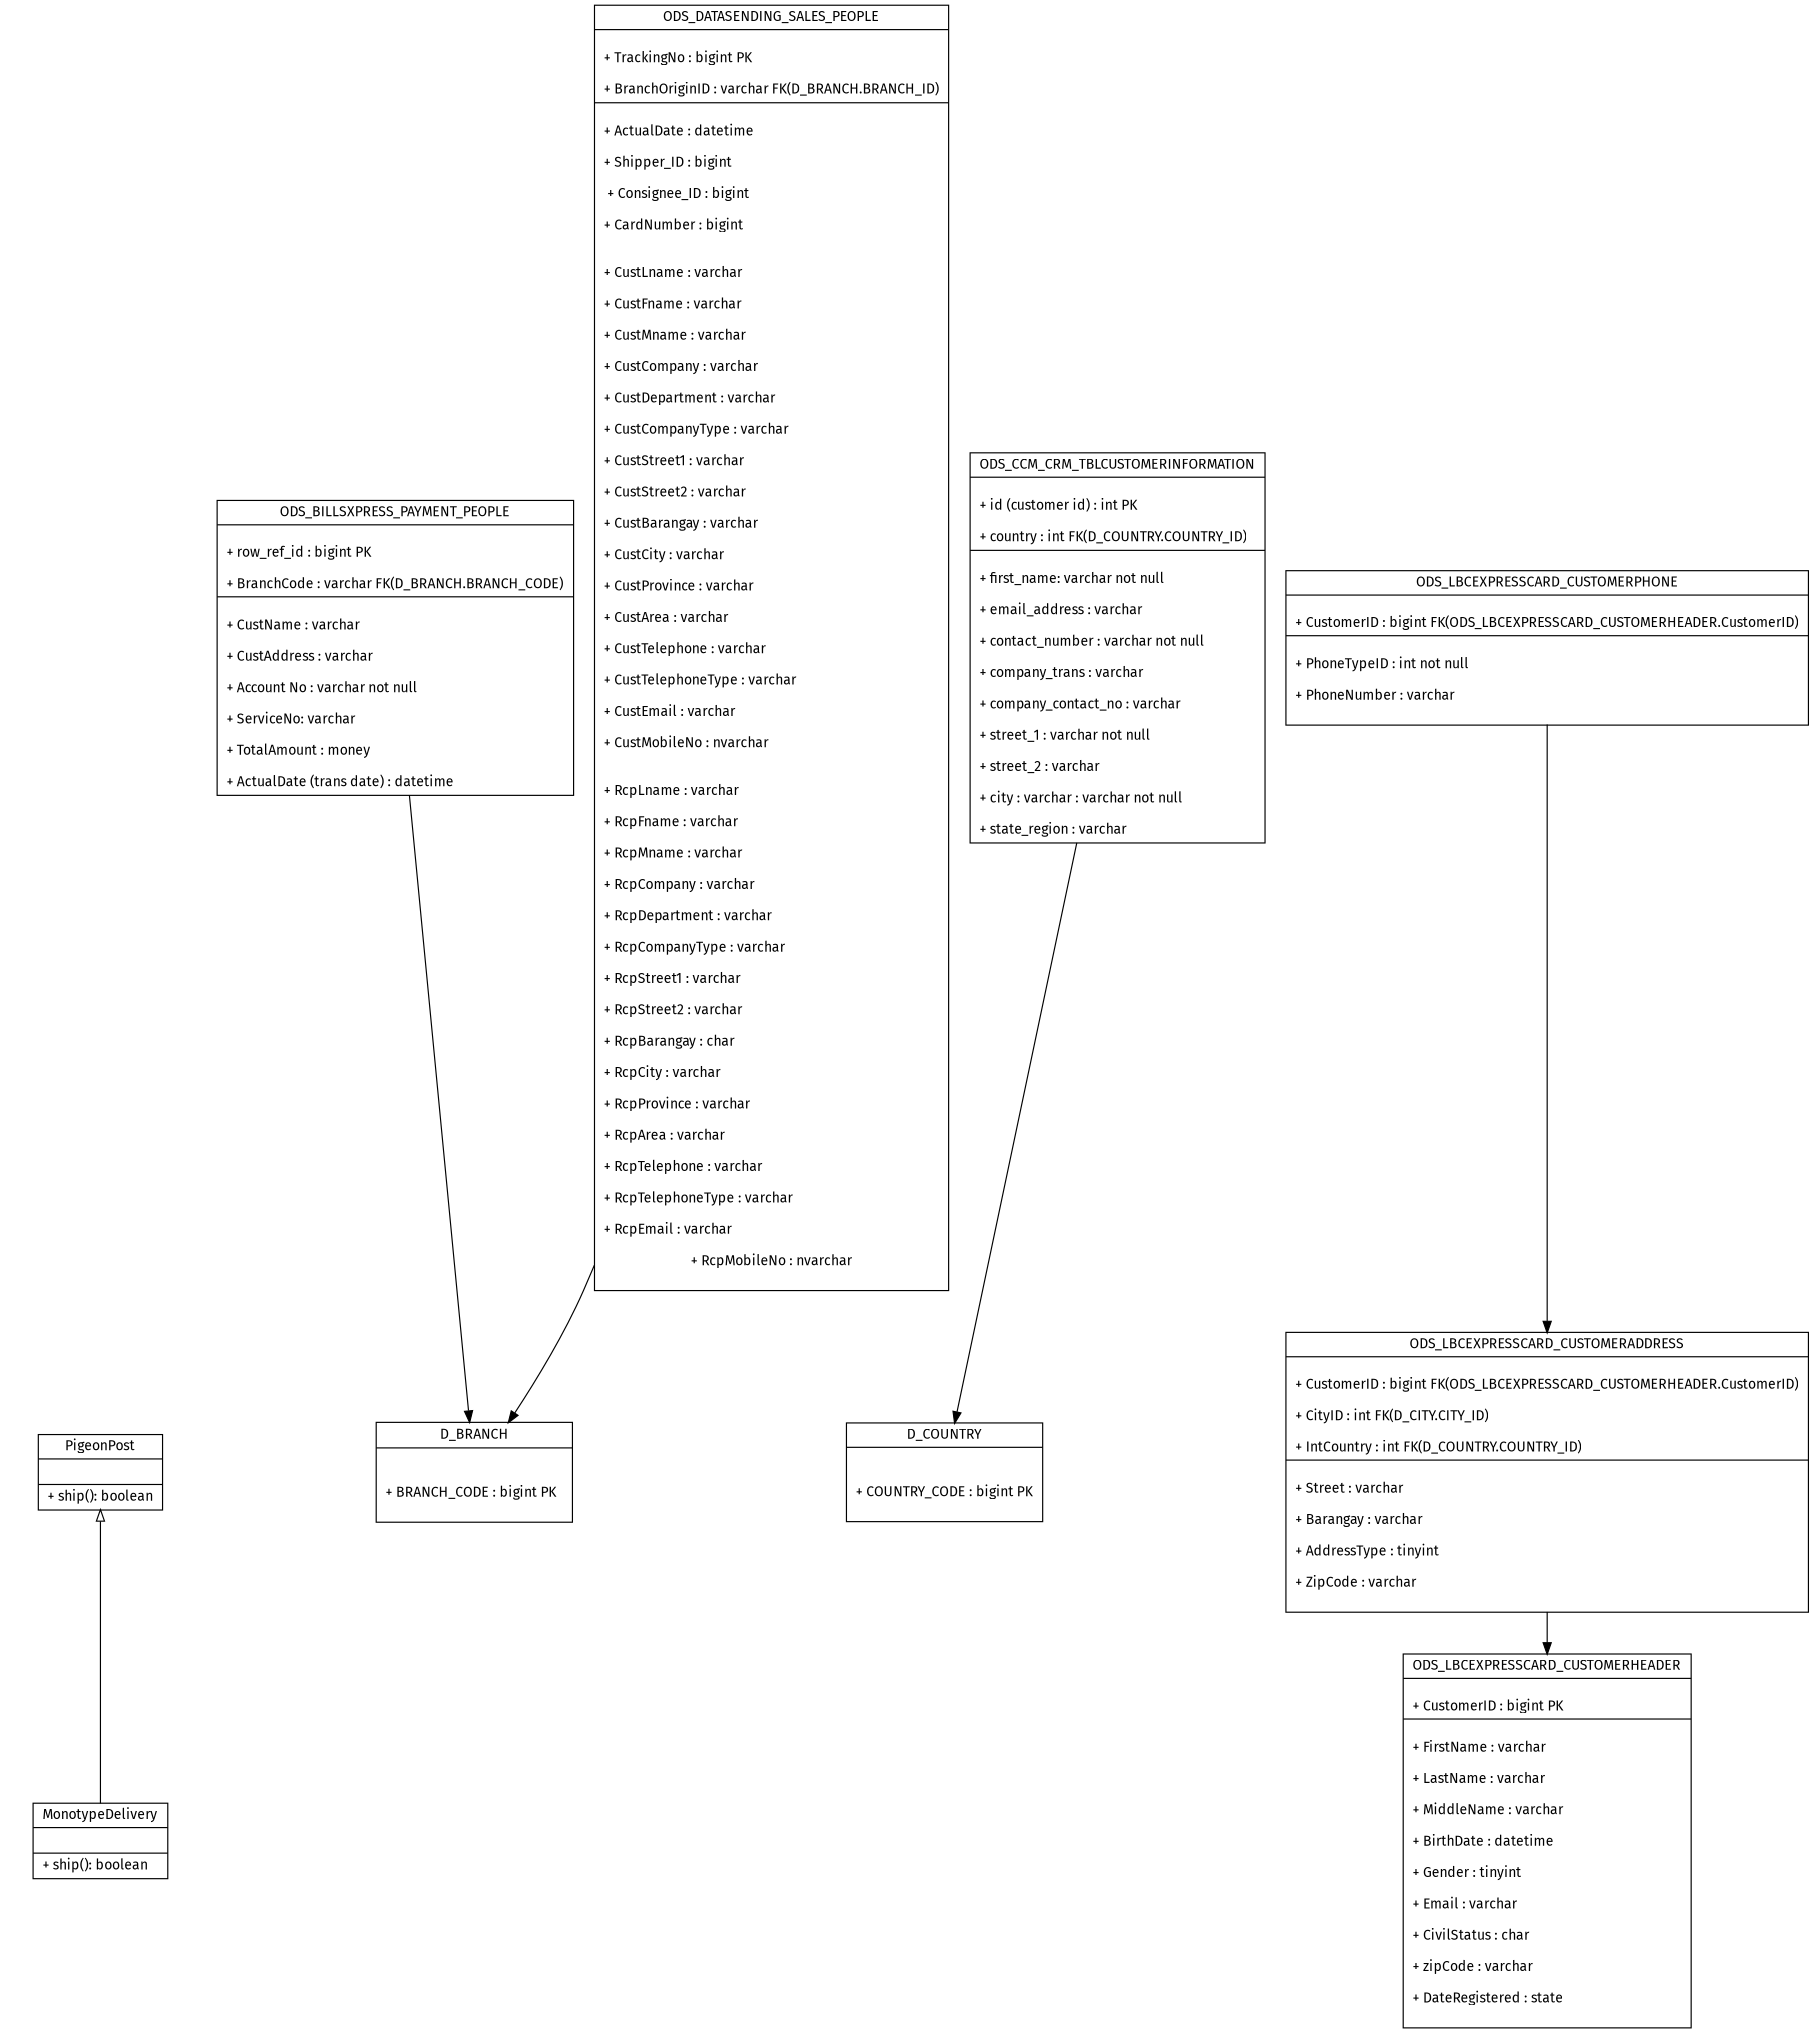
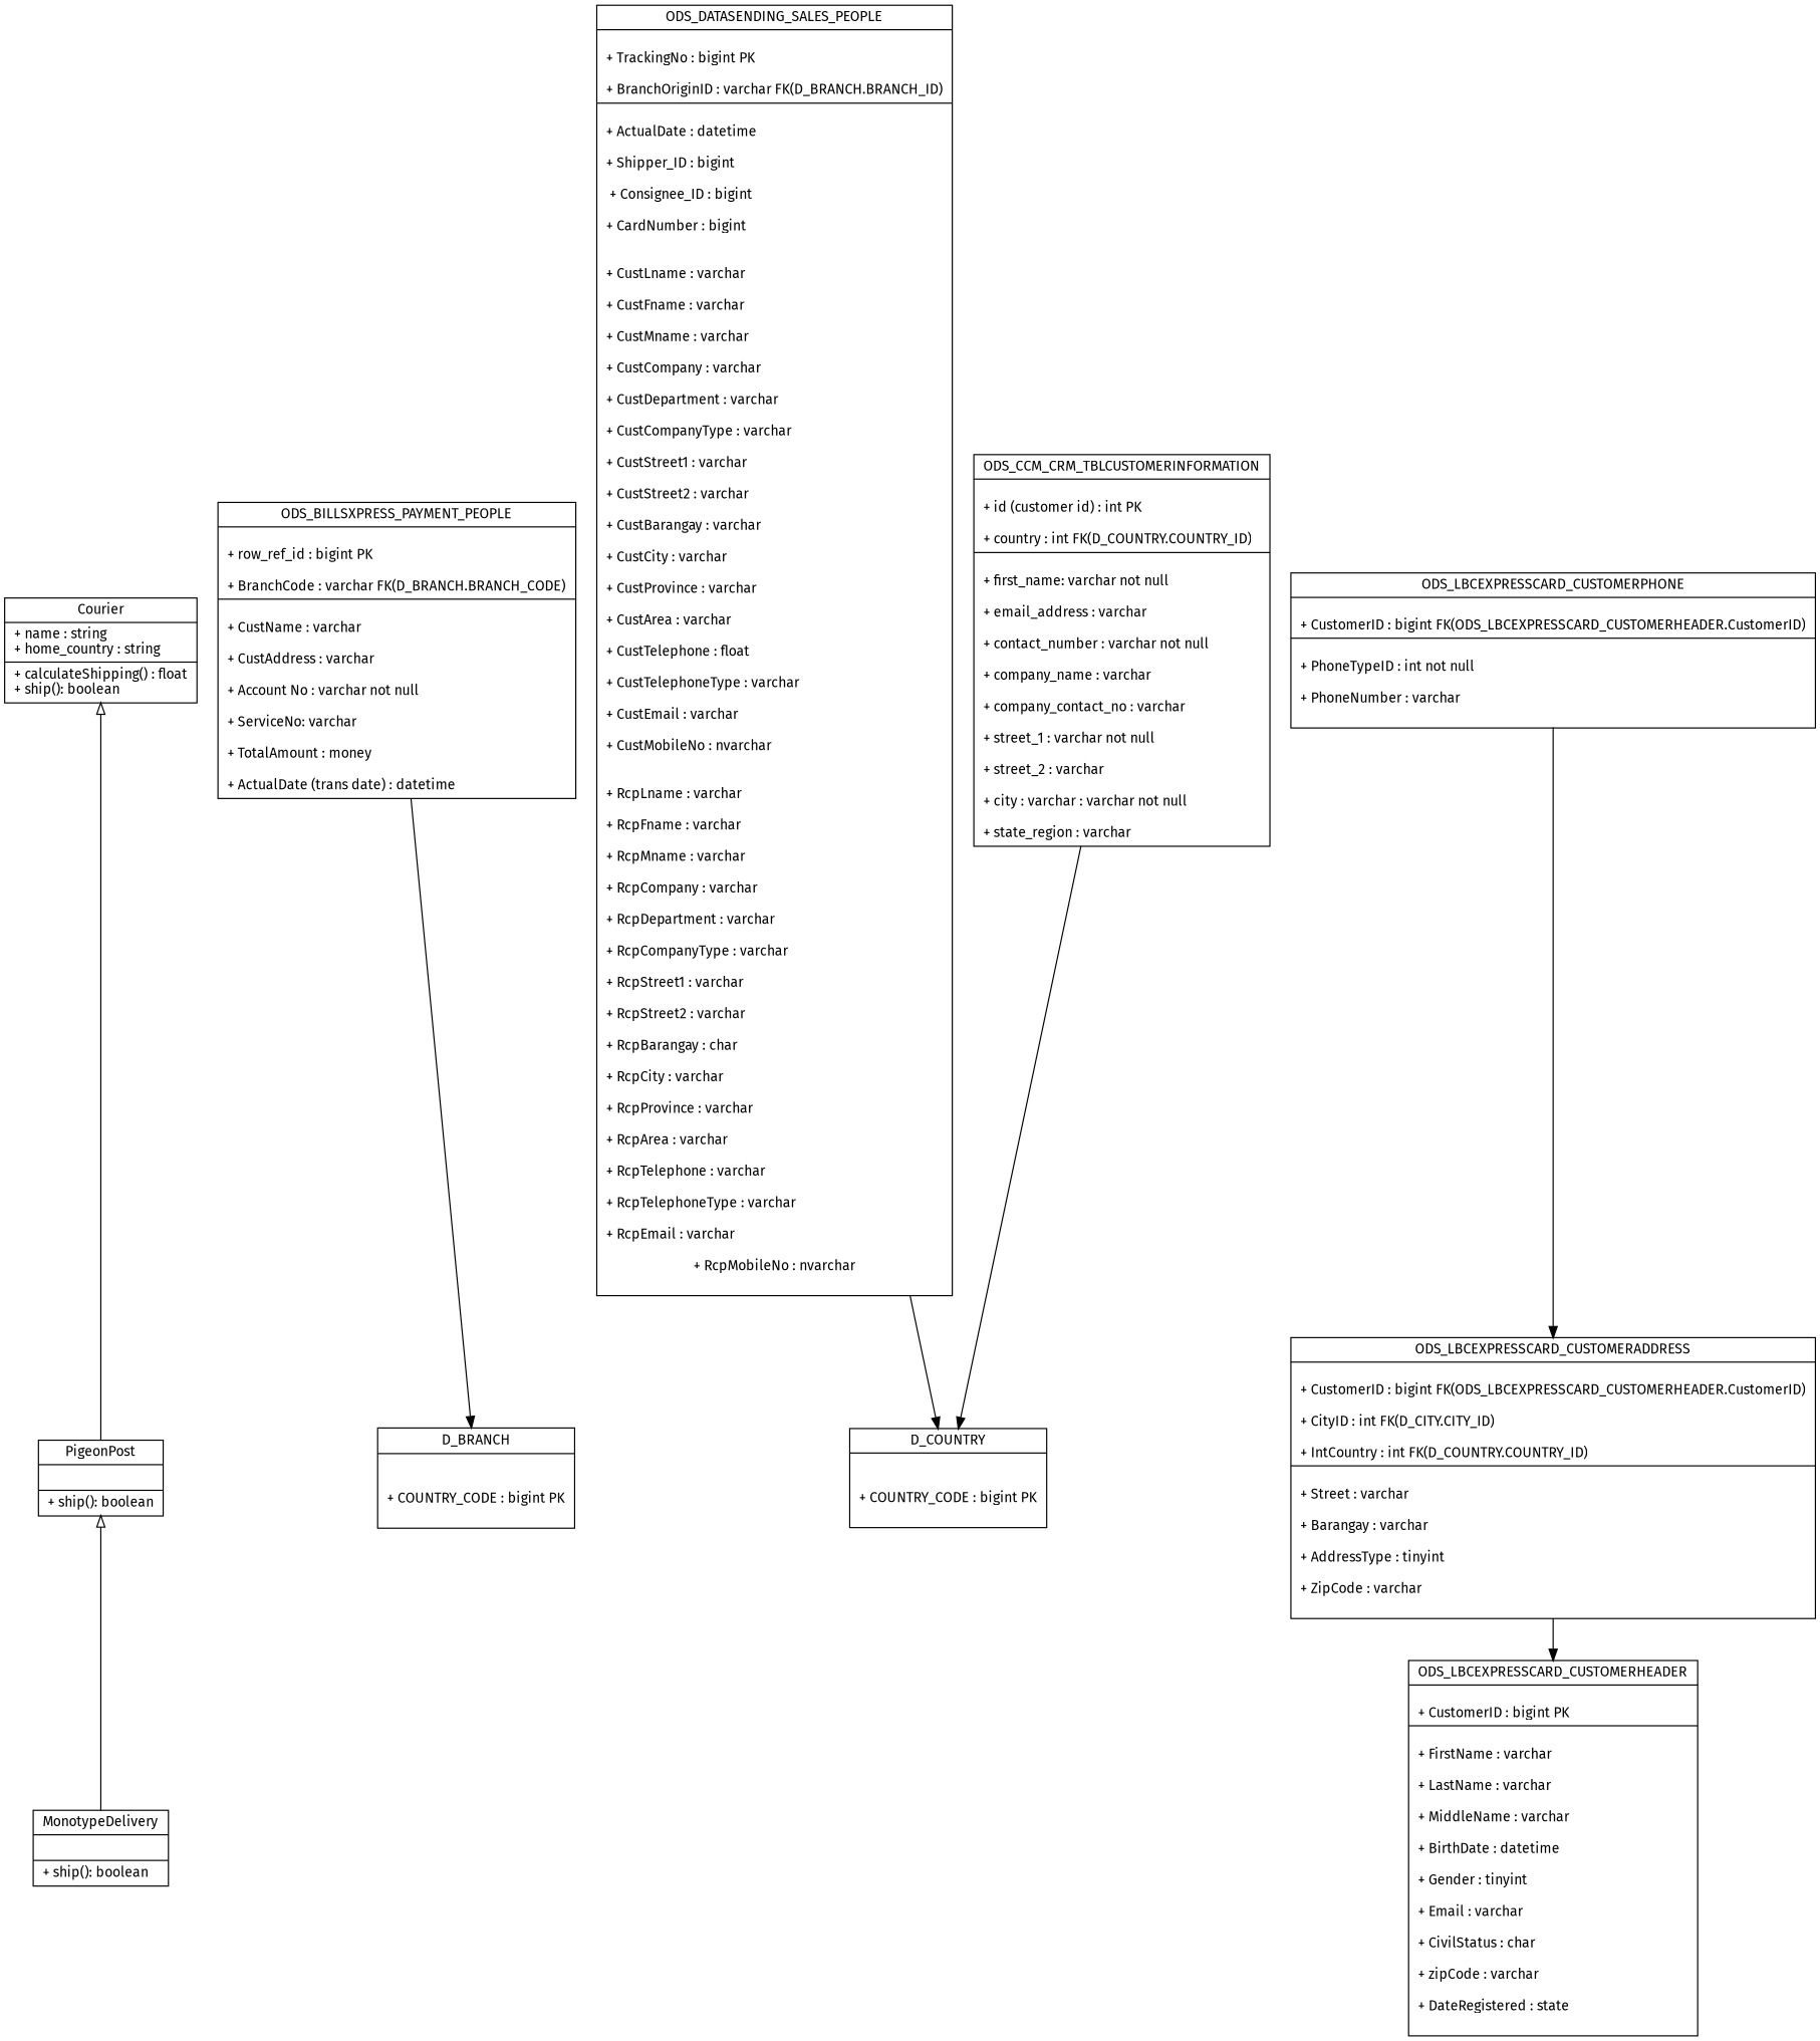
  digraph {
    fontname="Fira Sans"
    fontsize=12
    node [fontname="Fira Sans" fontsize=12 shape=record]
    edge [arrowtail=empty dir=front fontname="Fira Sans"]
+   n1 [label="{Courier|+ name : string\l+ home_country : string\l|+ calculateShipping() : float\l+ ship(): boolean\l}"]
    n2 [label="{PigeonPost|\l|+ ship(): boolean\l}"]
    n3 [label="{MonotypeDelivery|\l|+ ship(): boolean\l}"]
-   n4 [label="{D_BRANCH|\l\n	+ BRANCH_CODE : bigint PK\l\n	}"]
+   n4 [label="{D_BRANCH|\l\n	+ COUNTRY_CODE : bigint PK\l\n	}"]
    n5 [label="{D_COUNTRY|\l\n	+ COUNTRY_CODE : bigint PK\l\n	}"]
    n6 [label="{ODS_BILLSXPRESS_PAYMENT_PEOPLE|\n	+ row_ref_id : bigint PK\l\n	+ BranchCode : varchar FK(D_BRANCH.BRANCH_CODE)|\n	+ CustName : varchar\l\n	+ CustAddress : varchar\l\n	+ Account No : varchar not null\l\n	+ ServiceNo: varchar\l\n	+ TotalAmount : money\l\n	+ ActualDate (trans date) : datetime\l}"]
-   n7 [label="{ODS_CCM_CRM_TBLCUSTOMERINFORMATION|\n	+ id (customer id) : int PK\l\n	+ country : int FK(D_COUNTRY.COUNTRY_ID)\l|\n	+ first_name: varchar not null\l\n	+ email_address : varchar\l\n	+ contact_number : varchar not null\l\n	+ company_trans : varchar\l\n	+ company_contact_no : varchar\l\n	+ street_1 : varchar not null\l\n	+ street_2 : varchar\l\n	+ city : varchar : varchar not null\l\n	+ state_region : varchar\l}"]
-   n8 [label="{ODS_DATASENDING_SALES_PEOPLE|\n	+ TrackingNo : bigint PK\l\n	+ BranchOriginID : varchar FK(D_BRANCH.BRANCH_ID)\l|\n	+ ActualDate : datetime\l\n	+ Shipper_ID : bigint \l\n    + Consignee_ID : bigint\l\n	+ CardNumber : bigint\l\l\n	+ CustLname : varchar\l\n	+ CustFname : varchar\l\n	+ CustMname : varchar\l\n	+ CustCompany : varchar\l\n	+ CustDepartment : varchar\l\n	+ CustCompanyType : varchar\l\n	+ CustStreet1 : varchar\l\n	+ CustStreet2 : varchar\l\n	+ CustBarangay : varchar\l\n	+ CustCity : varchar\l\n	+ CustProvince : varchar\l\n	+ CustArea : varchar\l\n	+ CustTelephone : varchar\l\n	+ CustTelephoneType : varchar\l\n	+ CustEmail : varchar\l\n	+ CustMobileNo : nvarchar\l\l\n	+ RcpLname : varchar\l\n	+ RcpFname : varchar\l\n	+ RcpMname : varchar\l\n	+ RcpCompany : varchar\l\n	+ RcpDepartment : varchar\l\n	+ RcpCompanyType : varchar\l\n	+ RcpStreet1 : varchar\l\n	+ RcpStreet2 : varchar\l\n	+ RcpBarangay : char\l\n	+ RcpCity : varchar\l\n	+ RcpProvince : varchar\l\n	+ RcpArea : varchar\l\n	+ RcpTelephone : varchar\l\n	+ RcpTelephoneType : varchar\l\n	+ RcpEmail : varchar\l\n	+ RcpMobileNo : nvarchar\n	\l}"]
+   n7 [label="{ODS_CCM_CRM_TBLCUSTOMERINFORMATION|\n	+ id (customer id) : int PK\l\n	+ country : int FK(D_COUNTRY.COUNTRY_ID)\l|\n	+ first_name: varchar not null\l\n	+ email_address : varchar\l\n	+ contact_number : varchar not null\l\n	+ company_name : varchar\l\n	+ company_contact_no : varchar\l\n	+ street_1 : varchar not null\l\n	+ street_2 : varchar\l\n	+ city : varchar : varchar not null\l\n	+ state_region : varchar\l}"]
+   n8 [label="{ODS_DATASENDING_SALES_PEOPLE|\n	+ TrackingNo : bigint PK\l\n	+ BranchOriginID : varchar FK(D_BRANCH.BRANCH_ID)\l|\n	+ ActualDate : datetime\l\n	+ Shipper_ID : bigint \l\n    + Consignee_ID : bigint\l\n	+ CardNumber : bigint\l\l\n	+ CustLname : varchar\l\n	+ CustFname : varchar\l\n	+ CustMname : varchar\l\n	+ CustCompany : varchar\l\n	+ CustDepartment : varchar\l\n	+ CustCompanyType : varchar\l\n	+ CustStreet1 : varchar\l\n	+ CustStreet2 : varchar\l\n	+ CustBarangay : varchar\l\n	+ CustCity : varchar\l\n	+ CustProvince : varchar\l\n	+ CustArea : varchar\l\n	+ CustTelephone : float\l\n	+ CustTelephoneType : varchar\l\n	+ CustEmail : varchar\l\n	+ CustMobileNo : nvarchar\l\l\n	+ RcpLname : varchar\l\n	+ RcpFname : varchar\l\n	+ RcpMname : varchar\l\n	+ RcpCompany : varchar\l\n	+ RcpDepartment : varchar\l\n	+ RcpCompanyType : varchar\l\n	+ RcpStreet1 : varchar\l\n	+ RcpStreet2 : varchar\l\n	+ RcpBarangay : char\l\n	+ RcpCity : varchar\l\n	+ RcpProvince : varchar\l\n	+ RcpArea : varchar\l\n	+ RcpTelephone : varchar\l\n	+ RcpTelephoneType : varchar\l\n	+ RcpEmail : varchar\l\n	+ RcpMobileNo : nvarchar\n	\l}"]
    n9 [label="{ODS_LBCEXPRESSCARD_CUSTOMERPHONE|\n	+ CustomerID : bigint FK(ODS_LBCEXPRESSCARD_CUSTOMERHEADER.CustomerID)\l|\n	+ PhoneTypeID : int not null\l\n	+ PhoneNumber : varchar\l\n	}"]
    n10 [label="{ODS_LBCEXPRESSCARD_CUSTOMERADDRESS|\n	+ CustomerID : bigint FK(ODS_LBCEXPRESSCARD_CUSTOMERHEADER.CustomerID)\l\n	+ CityID : int FK(D_CITY.CITY_ID)\l\n	+ IntCountry : int FK(D_COUNTRY.COUNTRY_ID)\l|\n	+ Street : varchar\l\n	+ Barangay : varchar\l\n	+ AddressType : tinyint\l\n	+ ZipCode : varchar\l\n	}"]
    n11 [label="{ODS_LBCEXPRESSCARD_CUSTOMERHEADER|\n	+ CustomerID : bigint PK\l|\n	+ FirstName : varchar\l\n	+ LastName : varchar\l\n	+ MiddleName : varchar\l\n	+ BirthDate : datetime\l\n	+ Gender : tinyint\l\n	+ Email : varchar\l\n	+ CivilStatus : char\l\n	+ zipCode : varchar\l\n	+ DateRegistered : state\l\n	}"]
+   n1 -> n2 [dir=back]
    n2 -> n3 [dir=back]
    n6 -> n4
    n7 -> n5
-   n8 -> n4
+   n8 -> n5
    n9 -> n10
    n10 -> n11
  }
